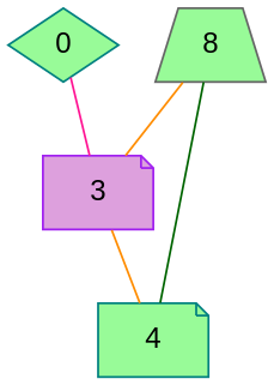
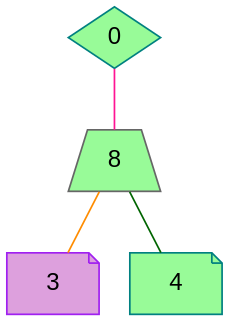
  graph {
    fontname="Liberation Sans"
    node [color=teal fillcolor=palegreen fontname="Liberation Sans" shape=note style=filled]
    edge [color=darkorange fontname="Liberation Sans"]
    n1 [color=gray40 label=8 shape=trapezium]
    0 [shape=diamond]
    3 [color=purple fillcolor=plum]
    4
    n1 -- 3
    n1 -- 4 [color=darkgreen]
-   0 -- 3 [color=deeppink]
-   3 -- 4
+   0 -- n1 [color=deeppink]
  }
